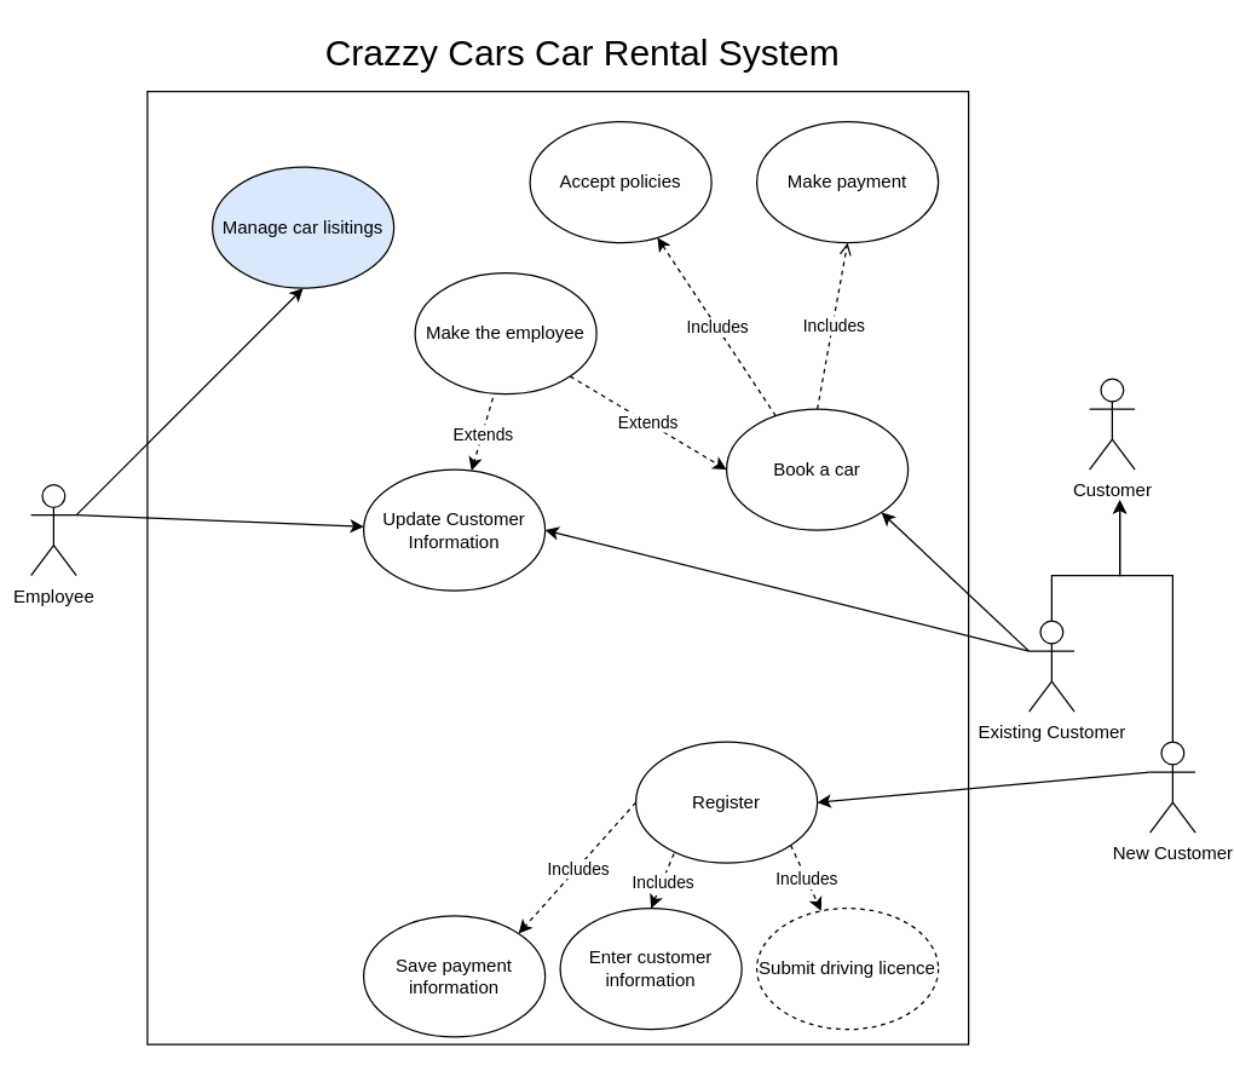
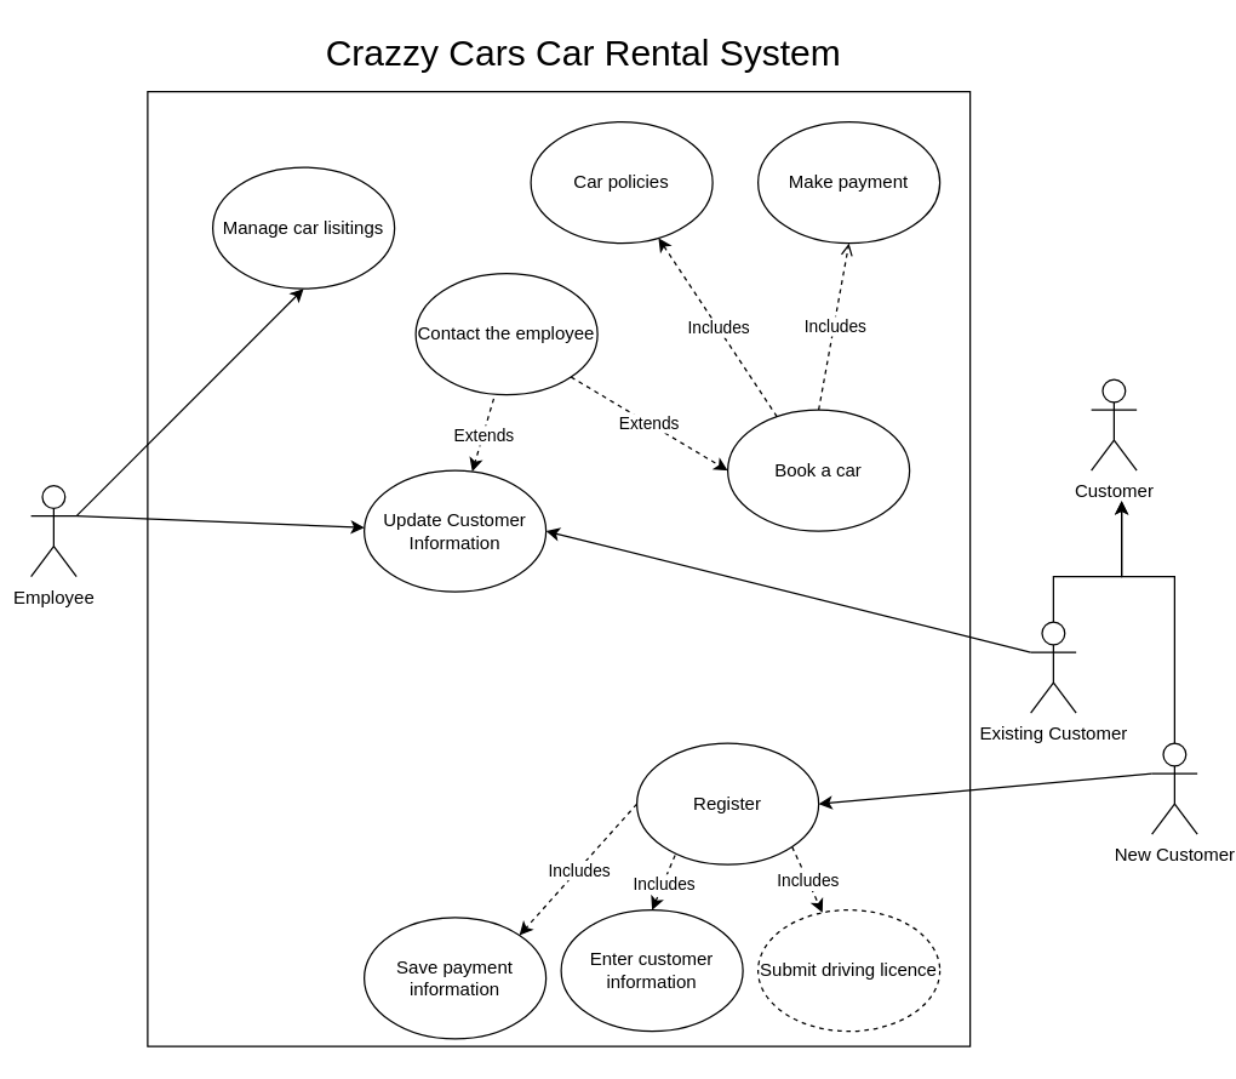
  <mxCell id="0" />
  <mxCell id="1" parent="0" />
  <mxCell id="2" value="" style="rounded=0;whiteSpace=wrap;html=1;" vertex="1" parent="1"><mxGeometry x="97" y="60" width="543" height="630" as="geometry" /></mxCell>
  <mxCell id="3" value="Employee" style="shape=umlActor;verticalLabelPosition=bottom;verticalAlign=top;html=1;outlineConnect=0;" vertex="1" parent="1"><mxGeometry x="20" y="320" width="30" height="60" as="geometry" /></mxCell>
  <mxCell id="4" value="New Customer" style="shape=umlActor;verticalLabelPosition=bottom;verticalAlign=top;html=1;outlineConnect=0;" vertex="1" parent="1"><mxGeometry x="760" y="490" width="30" height="60" as="geometry" /></mxCell>
  <mxCell id="5" value="Existing Customer" style="shape=umlActor;verticalLabelPosition=bottom;verticalAlign=top;html=1;outlineConnect=0;" vertex="1" parent="1"><mxGeometry x="680" y="410" width="30" height="60" as="geometry" /></mxCell>
  <mxCell id="6" value="Customer" style="shape=umlActor;verticalLabelPosition=bottom;verticalAlign=top;html=1;outlineConnect=0;" vertex="1" parent="1"><mxGeometry x="720" y="250" width="30" height="60" as="geometry" /></mxCell>
  <mxCell id="7" value="" style="endArrow=classic;html=1;rounded=0;exitX=0.5;exitY=0;exitDx=0;exitDy=0;exitPerimeter=0;" edge="1" parent="1" source="5"><mxGeometry width="50" height="50" relative="1" as="geometry"><mxPoint x="490" y="410" as="sourcePoint" /><mxPoint x="740" y="330" as="targetPoint" /><Array as="points"><mxPoint x="695" y="380" /><mxPoint x="740" y="380" /></Array></mxGeometry></mxCell>
  <mxCell id="8" value="" style="endArrow=classic;html=1;rounded=0;exitX=0.5;exitY=0;exitDx=0;exitDy=0;exitPerimeter=0;" edge="1" parent="1" source="4"><mxGeometry width="50" height="50" relative="1" as="geometry"><mxPoint x="490" y="410" as="sourcePoint" /><mxPoint x="740" y="330" as="targetPoint" /><Array as="points"><mxPoint x="775" y="380" /><mxPoint x="740" y="380" /></Array></mxGeometry></mxCell>
  <mxCell id="9" value="Register" style="ellipse;whiteSpace=wrap;html=1;" vertex="1" parent="1"><mxGeometry x="420" y="490" width="120" height="80" as="geometry" /></mxCell>
  <mxCell id="10" value="Save payment information" style="ellipse;whiteSpace=wrap;html=1;" vertex="1" parent="1"><mxGeometry x="240" y="605" width="120" height="80" as="geometry" /></mxCell>
  <mxCell id="11" value="Enter customer information" style="ellipse;whiteSpace=wrap;html=1;" vertex="1" parent="1"><mxGeometry x="370" y="600" width="120" height="80" as="geometry" /></mxCell>
  <mxCell id="12" value="Submit driving licence" style="ellipse;whiteSpace=wrap;html=1;dashed=1;" vertex="1" parent="1"><mxGeometry x="500" y="600" width="120" height="80" as="geometry" /></mxCell>
  <mxCell id="13" value="Book a car" style="ellipse;whiteSpace=wrap;html=1;" vertex="1" parent="1"><mxGeometry x="480" y="270" width="120" height="80" as="geometry" /></mxCell>
  <mxCell id="14" value="Make payment" style="ellipse;whiteSpace=wrap;html=1;" vertex="1" parent="1"><mxGeometry x="500" y="80" width="120" height="80" as="geometry" /></mxCell>
- <mxCell id="15" value="Accept policies" style="ellipse;whiteSpace=wrap;html=1;" vertex="1" parent="1"><mxGeometry x="350" y="80" width="120" height="80" as="geometry" /></mxCell>
- <mxCell id="16" value="Make the employee" style="ellipse;whiteSpace=wrap;html=1;" vertex="1" parent="1"><mxGeometry x="274" y="180" width="120" height="80" as="geometry" /></mxCell>
+ <mxCell id="15" value="Car policies" style="ellipse;whiteSpace=wrap;html=1;" vertex="1" parent="1"><mxGeometry x="350" y="80" width="120" height="80" as="geometry" /></mxCell>
+ <mxCell id="16" value="Contact the employee" style="ellipse;whiteSpace=wrap;html=1;" vertex="1" parent="1"><mxGeometry x="274" y="180" width="120" height="80" as="geometry" /></mxCell>
  <mxCell id="17" value="" style="endArrow=open;html=1;rounded=0;shadow=0;dashed=1;entryX=0.5;entryY=1;entryDx=0;entryDy=0;exitX=0.5;exitY=0;exitDx=0;exitDy=0;" edge="1" parent="1" source="13" target="14"><mxGeometry relative="1" as="geometry"><mxPoint x="540" y="230" as="sourcePoint" /><mxPoint x="600" y="290" as="targetPoint" /></mxGeometry></mxCell>
  <mxCell id="18" value="Includes" style="edgeLabel;resizable=0;html=1;align=center;verticalAlign=middle;" connectable="0" vertex="1" parent="17"><mxGeometry relative="1" as="geometry" /></mxCell>
  <mxCell id="19" value="" style="endArrow=classic;html=1;rounded=0;shadow=0;dashed=1;exitX=0.271;exitY=0.057;exitDx=0;exitDy=0;exitPerimeter=0;" edge="1" parent="1" source="13" target="15"><mxGeometry relative="1" as="geometry"><mxPoint x="550" y="240" as="sourcePoint" /><mxPoint x="570" y="170" as="targetPoint" /></mxGeometry></mxCell>
  <mxCell id="20" value="Includes" style="edgeLabel;resizable=0;html=1;align=center;verticalAlign=middle;" connectable="0" vertex="1" parent="19"><mxGeometry relative="1" as="geometry" /></mxCell>
  <mxCell id="21" value="" style="endArrow=classic;html=1;rounded=0;shadow=0;dashed=1;exitX=0;exitY=0.5;exitDx=0;exitDy=0;entryX=1;entryY=0;entryDx=0;entryDy=0;" edge="1" parent="1" source="9" target="10"><mxGeometry relative="1" as="geometry"><mxPoint x="522.52" y="244.56" as="sourcePoint" /><mxPoint x="450.553" y="164.426" as="targetPoint" /></mxGeometry></mxCell>
  <mxCell id="22" value="Includes" style="edgeLabel;resizable=0;html=1;align=center;verticalAlign=middle;" connectable="0" vertex="1" parent="21"><mxGeometry relative="1" as="geometry" /></mxCell>
  <mxCell id="23" value="" style="endArrow=classic;html=1;rounded=0;shadow=0;dashed=1;exitX=0.21;exitY=0.923;exitDx=0;exitDy=0;entryX=0.5;entryY=0;entryDx=0;entryDy=0;exitPerimeter=0;" edge="1" parent="1" source="9" target="11"><mxGeometry relative="1" as="geometry"><mxPoint x="430" y="540" as="sourcePoint" /><mxPoint x="342.426" y="621.716" as="targetPoint" /></mxGeometry></mxCell>
  <mxCell id="24" value="Includes" style="edgeLabel;resizable=0;html=1;align=center;verticalAlign=middle;" connectable="0" vertex="1" parent="23"><mxGeometry relative="1" as="geometry" /></mxCell>
  <mxCell id="25" value="" style="endArrow=classic;html=1;rounded=0;shadow=0;dashed=1;exitX=1;exitY=1;exitDx=0;exitDy=0;" edge="1" parent="1" source="9" target="12"><mxGeometry relative="1" as="geometry"><mxPoint x="440" y="550" as="sourcePoint" /><mxPoint x="352.426" y="631.716" as="targetPoint" /></mxGeometry></mxCell>
  <mxCell id="26" value="Includes" style="edgeLabel;resizable=0;html=1;align=center;verticalAlign=middle;" connectable="0" vertex="1" parent="25"><mxGeometry relative="1" as="geometry" /></mxCell>
  <mxCell id="27" value="" style="endArrow=classic;html=1;rounded=0;shadow=0;dashed=1;exitX=1;exitY=1;exitDx=0;exitDy=0;entryX=0;entryY=0.5;entryDx=0;entryDy=0;" edge="1" parent="1" source="16" target="13"><mxGeometry relative="1" as="geometry"><mxPoint x="450" y="560" as="sourcePoint" /><mxPoint x="362.426" y="641.716" as="targetPoint" /></mxGeometry></mxCell>
  <mxCell id="28" value="Extends" style="edgeLabel;resizable=0;html=1;align=center;verticalAlign=middle;" connectable="0" vertex="1" parent="27"><mxGeometry relative="1" as="geometry" /></mxCell>
- <mxCell id="29" value="Manage car lisitings" style="ellipse;whiteSpace=wrap;html=1;fillColor=#dae8fc;" vertex="1" parent="1"><mxGeometry x="140" y="110" width="120" height="80" as="geometry" /></mxCell>
+ <mxCell id="29" value="Manage car lisitings" style="ellipse;whiteSpace=wrap;html=1;" vertex="1" parent="1"><mxGeometry x="140" y="110" width="120" height="80" as="geometry" /></mxCell>
  <mxCell id="30" value="" style="endArrow=classic;html=1;rounded=0;shadow=0;exitX=1;exitY=0.333;exitDx=0;exitDy=0;exitPerimeter=0;entryX=0.5;entryY=1;entryDx=0;entryDy=0;" edge="1" parent="1" source="3" target="29"><mxGeometry width="50" height="50" relative="1" as="geometry"><mxPoint x="540" y="370" as="sourcePoint" /><mxPoint x="590" y="320" as="targetPoint" /></mxGeometry></mxCell>
  <mxCell id="31" value="Update Customer Information" style="ellipse;whiteSpace=wrap;html=1;" vertex="1" parent="1"><mxGeometry x="240" y="310" width="120" height="80" as="geometry" /></mxCell>
  <mxCell id="32" value="" style="endArrow=classic;html=1;rounded=0;shadow=0;dashed=1;exitX=0.429;exitY=1.032;exitDx=0;exitDy=0;exitPerimeter=0;" edge="1" parent="1" source="16" target="31"><mxGeometry relative="1" as="geometry"><mxPoint x="386.426" y="258.284" as="sourcePoint" /><mxPoint x="490" y="280" as="targetPoint" /></mxGeometry></mxCell>
  <mxCell id="33" value="Extends" style="edgeLabel;resizable=0;html=1;align=center;verticalAlign=middle;" connectable="0" vertex="1" parent="32"><mxGeometry relative="1" as="geometry" /></mxCell>
  <mxCell id="34" value="" style="endArrow=classic;html=1;rounded=0;shadow=0;" edge="1" parent="1" target="31"><mxGeometry width="50" height="50" relative="1" as="geometry"><mxPoint x="50" y="340" as="sourcePoint" /><mxPoint x="210" y="200" as="targetPoint" /></mxGeometry></mxCell>
  <mxCell id="35" value="" style="endArrow=classic;html=1;rounded=0;shadow=0;exitX=0;exitY=0.333;exitDx=0;exitDy=0;exitPerimeter=0;entryX=1;entryY=0.5;entryDx=0;entryDy=0;" edge="1" parent="1" source="5" target="31"><mxGeometry width="50" height="50" relative="1" as="geometry"><mxPoint x="70" y="360" as="sourcePoint" /><mxPoint x="220" y="210" as="targetPoint" /></mxGeometry></mxCell>
- <mxCell id="36" value="" style="endArrow=classic;html=1;rounded=0;shadow=0;exitX=0;exitY=0.333;exitDx=0;exitDy=0;exitPerimeter=0;entryX=1;entryY=1;entryDx=0;entryDy=0;" edge="1" parent="1" source="5" target="13"><mxGeometry width="50" height="50" relative="1" as="geometry"><mxPoint x="690" y="450" as="sourcePoint" /><mxPoint x="370" y="360" as="targetPoint" /></mxGeometry></mxCell>
  <mxCell id="37" value="" style="endArrow=classic;html=1;rounded=0;shadow=0;exitX=0;exitY=0.333;exitDx=0;exitDy=0;exitPerimeter=0;entryX=1;entryY=0.5;entryDx=0;entryDy=0;" edge="1" parent="1" source="4" target="9"><mxGeometry width="50" height="50" relative="1" as="geometry"><mxPoint x="690" y="450" as="sourcePoint" /><mxPoint x="370" y="360" as="targetPoint" /></mxGeometry></mxCell>
  <mxCell id="38" value="&lt;font style=&quot;font-size: 24px&quot;&gt;Crazzy Cars Car Rental System&lt;/font&gt;" style="text;html=1;strokeColor=none;fillColor=none;align=center;verticalAlign=middle;whiteSpace=wrap;rounded=0;" vertex="1" parent="1"><mxGeometry x="180" y="20" width="410" height="30" as="geometry" /></mxCell>
